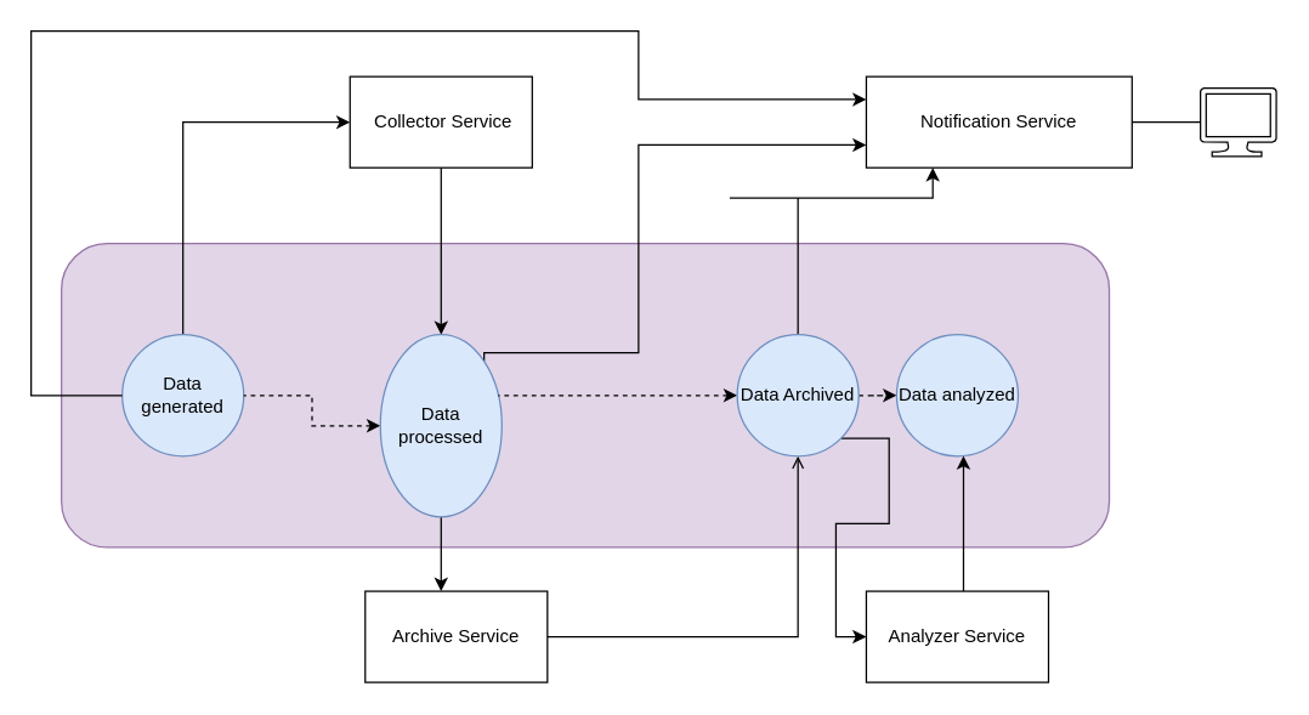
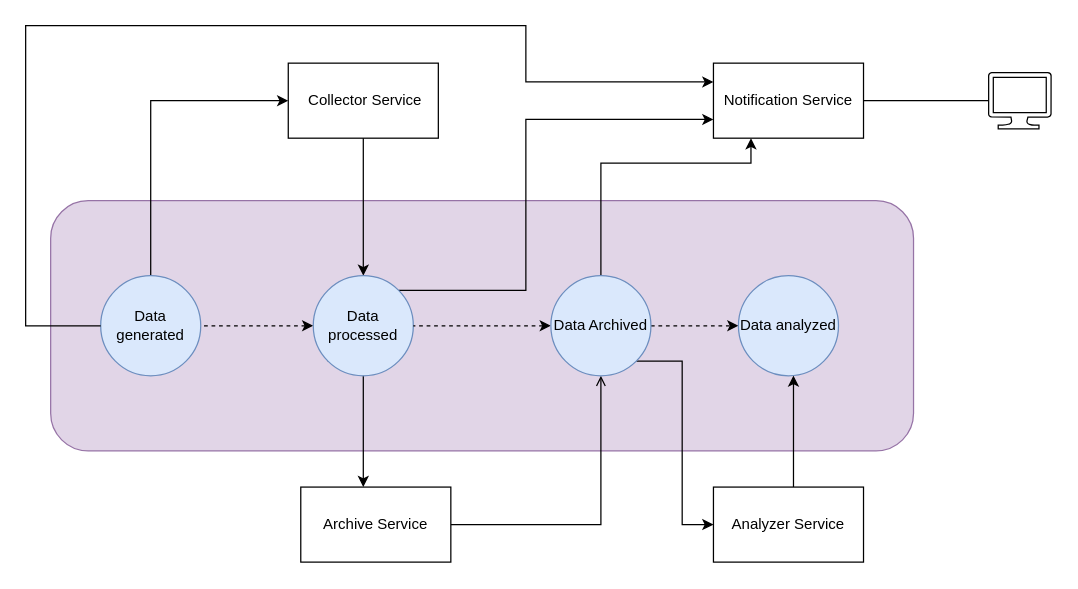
  <mxCell id="0" />
  <mxCell id="1" parent="0" />
  <mxCell id="2" value="" style="rounded=1;whiteSpace=wrap;html=1;fillColor=#e1d5e7;strokeColor=#9673a6;" parent="1" vertex="1"><mxGeometry x="40" y="160" width="690" height="200" as="geometry" /></mxCell>
  <mxCell id="3" style="edgeStyle=orthogonalEdgeStyle;rounded=0;orthogonalLoop=1;jettySize=auto;html=1;startArrow=classic;startFill=1;endArrow=none;endFill=0;" parent="1" source="4" target="10" edge="1"><mxGeometry relative="1" as="geometry" /></mxCell>
  <mxCell id="4" value="&amp;nbsp;Collector Service" style="rounded=0;whiteSpace=wrap;html=1;" parent="1" vertex="1"><mxGeometry x="230" y="50" width="120" height="60" as="geometry" /></mxCell>
  <mxCell id="5" style="edgeStyle=orthogonalEdgeStyle;rounded=0;orthogonalLoop=1;jettySize=auto;html=1;startArrow=classic;startFill=1;endArrow=none;endFill=0;entryX=0;entryY=1;entryDx=0;entryDy=0;" parent="1" source="7" target="15" edge="1"><mxGeometry relative="1" as="geometry"><Array as="points"><mxPoint x="290" y="278" /><mxPoint x="262" y="278" /></Array></mxGeometry></mxCell>
  <mxCell id="6" style="edgeStyle=orthogonalEdgeStyle;rounded=0;orthogonalLoop=1;jettySize=auto;html=1;startArrow=none;startFill=0;endArrow=open;endFill=1;" parent="1" source="7" target="23" edge="1"><mxGeometry relative="1" as="geometry" /></mxCell>
  <mxCell id="7" value="Archive Service" style="rounded=0;whiteSpace=wrap;html=1;" parent="1" vertex="1"><mxGeometry x="240" y="389" width="120" height="60" as="geometry" /></mxCell>
  <mxCell id="8" style="edgeStyle=orthogonalEdgeStyle;rounded=0;orthogonalLoop=1;jettySize=auto;html=1;startArrow=none;startFill=0;endArrow=classic;endFill=1;" parent="1" source="9" target="19" edge="1"><mxGeometry relative="1" as="geometry"><Array as="points"><mxPoint x="634" y="340" /><mxPoint x="634" y="340" /></Array></mxGeometry></mxCell>
  <mxCell id="9" value="Analyzer Service" style="rounded=0;whiteSpace=wrap;html=1;" parent="1" vertex="1"><mxGeometry x="570" y="389" width="120" height="60" as="geometry" /></mxCell>
  <mxCell id="10" value="Data generated" style="ellipse;whiteSpace=wrap;html=1;fillColor=#dae8fc;strokeColor=#6c8ebf;" parent="1" vertex="1"><mxGeometry x="80" y="220" width="80" height="80" as="geometry" /></mxCell>
  <mxCell id="11" style="edgeStyle=orthogonalEdgeStyle;rounded=0;orthogonalLoop=1;jettySize=auto;html=1;startArrow=classic;startFill=1;endArrow=none;endFill=0;entryX=0.5;entryY=1;entryDx=0;entryDy=0;" parent="1" source="15" target="4" edge="1"><mxGeometry relative="1" as="geometry"><Array as="points"><mxPoint x="290" y="110" /></Array><mxPoint x="290" y="120" as="targetPoint" /></mxGeometry></mxCell>
  <mxCell id="12" style="edgeStyle=orthogonalEdgeStyle;rounded=0;orthogonalLoop=1;jettySize=auto;html=1;dashed=1;startArrow=none;startFill=0;endArrow=classic;endFill=1;" parent="1" source="23" target="19" edge="1"><mxGeometry relative="1" as="geometry" /></mxCell>
  <mxCell id="13" style="edgeStyle=orthogonalEdgeStyle;rounded=0;orthogonalLoop=1;jettySize=auto;html=1;dashed=1;startArrow=classic;startFill=1;endArrow=none;endFill=0;" parent="1" source="15" target="10" edge="1"><mxGeometry relative="1" as="geometry" /></mxCell>
  <mxCell id="14" style="edgeStyle=orthogonalEdgeStyle;rounded=0;orthogonalLoop=1;jettySize=auto;html=1;entryX=0;entryY=0.75;entryDx=0;entryDy=0;startArrow=none;startFill=0;endArrow=classic;endFill=1;exitX=1;exitY=0;exitDx=0;exitDy=0;" parent="1" source="15" target="18" edge="1"><mxGeometry relative="1" as="geometry"><Array as="points"><mxPoint x="420" y="232" /><mxPoint x="420" y="95" /></Array></mxGeometry></mxCell>
- <mxCell id="15" value="Data processed" style="ellipse;whiteSpace=wrap;html=1;fillColor=#dae8fc;strokeColor=#6c8ebf;" parent="1" vertex="1"><mxGeometry x="250" y="220" width="80" height="120" as="geometry" /></mxCell>
+ <mxCell id="15" value="Data processed" style="ellipse;whiteSpace=wrap;html=1;fillColor=#dae8fc;strokeColor=#6c8ebf;" parent="1" vertex="1"><mxGeometry x="250" y="220" width="80" height="80" as="geometry" /></mxCell>
  <mxCell id="16" style="edgeStyle=orthogonalEdgeStyle;rounded=0;orthogonalLoop=1;jettySize=auto;html=1;startArrow=none;startFill=0;endArrow=classic;endFill=1;entryX=0.25;entryY=1;entryDx=0;entryDy=0;exitX=0.5;exitY=0;exitDx=0;exitDy=0;" parent="1" source="23" target="18" edge="1"><mxGeometry relative="1" as="geometry"><Array as="points"><mxPoint x="480" y="130" /><mxPoint x="600" y="130" /></Array></mxGeometry></mxCell>
  <mxCell id="17" style="edgeStyle=orthogonalEdgeStyle;rounded=0;orthogonalLoop=1;jettySize=auto;html=1;dashed=1;startArrow=classic;startFill=1;endArrow=none;endFill=0;" parent="1" source="23" target="15" edge="1"><mxGeometry relative="1" as="geometry"><Array as="points"><mxPoint x="440" y="260" /><mxPoint x="440" y="260" /></Array></mxGeometry></mxCell>
- <mxCell id="18" value="Notification Service" style="rounded=0;whiteSpace=wrap;html=1;" parent="1" vertex="1"><mxGeometry x="570" y="50" width="175" height="60" as="geometry" /></mxCell>
+ <mxCell id="18" value="Notification Service" style="rounded=0;whiteSpace=wrap;html=1;" parent="1" vertex="1"><mxGeometry x="570" y="50" width="120" height="60" as="geometry" /></mxCell>
  <mxCell id="19" value="Data analyzed" style="ellipse;whiteSpace=wrap;html=1;fillColor=#dae8fc;strokeColor=#6c8ebf;" parent="1" vertex="1"><mxGeometry x="590" y="220" width="80" height="80" as="geometry" /></mxCell>
  <mxCell id="20" style="edgeStyle=orthogonalEdgeStyle;rounded=0;orthogonalLoop=1;jettySize=auto;html=1;entryX=1;entryY=0.5;entryDx=0;entryDy=0;startArrow=none;startFill=0;endArrow=none;endFill=0;" parent="1" source="21" target="18" edge="1"><mxGeometry relative="1" as="geometry" /></mxCell>
  <mxCell id="21" value="" style="verticalLabelPosition=bottom;html=1;verticalAlign=top;align=center;shape=mxgraph.azure.computer;pointerEvents=1;" parent="1" vertex="1"><mxGeometry x="790" y="57.5" width="50" height="45" as="geometry" /></mxCell>
  <mxCell id="22" style="edgeStyle=orthogonalEdgeStyle;rounded=0;orthogonalLoop=1;jettySize=auto;html=1;entryX=0;entryY=0.5;entryDx=0;entryDy=0;startArrow=none;startFill=0;endArrow=classic;endFill=1;exitX=1;exitY=1;exitDx=0;exitDy=0;" parent="1" source="23" target="9" edge="1"><mxGeometry relative="1" as="geometry" /></mxCell>
- <mxCell id="23" value="Data Archived" style="ellipse;whiteSpace=wrap;html=1;fillColor=#dae8fc;strokeColor=#6c8ebf;" parent="1" vertex="1"><mxGeometry x="485" y="220" width="80" height="80" as="geometry" /></mxCell>
+ <mxCell id="23" value="Data Archived" style="ellipse;whiteSpace=wrap;html=1;fillColor=#dae8fc;strokeColor=#6c8ebf;" parent="1" vertex="1"><mxGeometry x="440" y="220" width="80" height="80" as="geometry" /></mxCell>
  <mxCell id="24" style="edgeStyle=orthogonalEdgeStyle;rounded=0;orthogonalLoop=1;jettySize=auto;html=1;entryX=0;entryY=0.25;entryDx=0;entryDy=0;startArrow=none;startFill=0;endArrow=classic;endFill=1;" parent="1" source="10" target="18" edge="1"><mxGeometry relative="1" as="geometry"><Array as="points"><mxPoint x="20" y="260" /><mxPoint x="20" y="20" /><mxPoint x="420" y="20" /><mxPoint x="420" y="65" /></Array></mxGeometry></mxCell>
